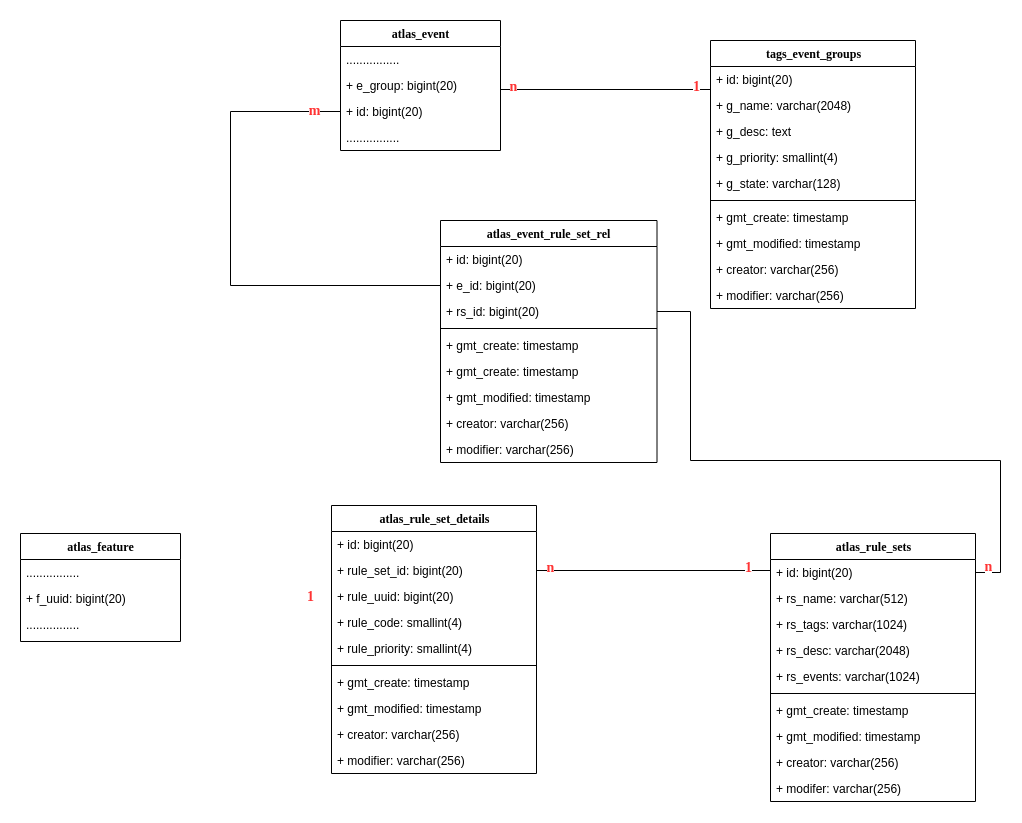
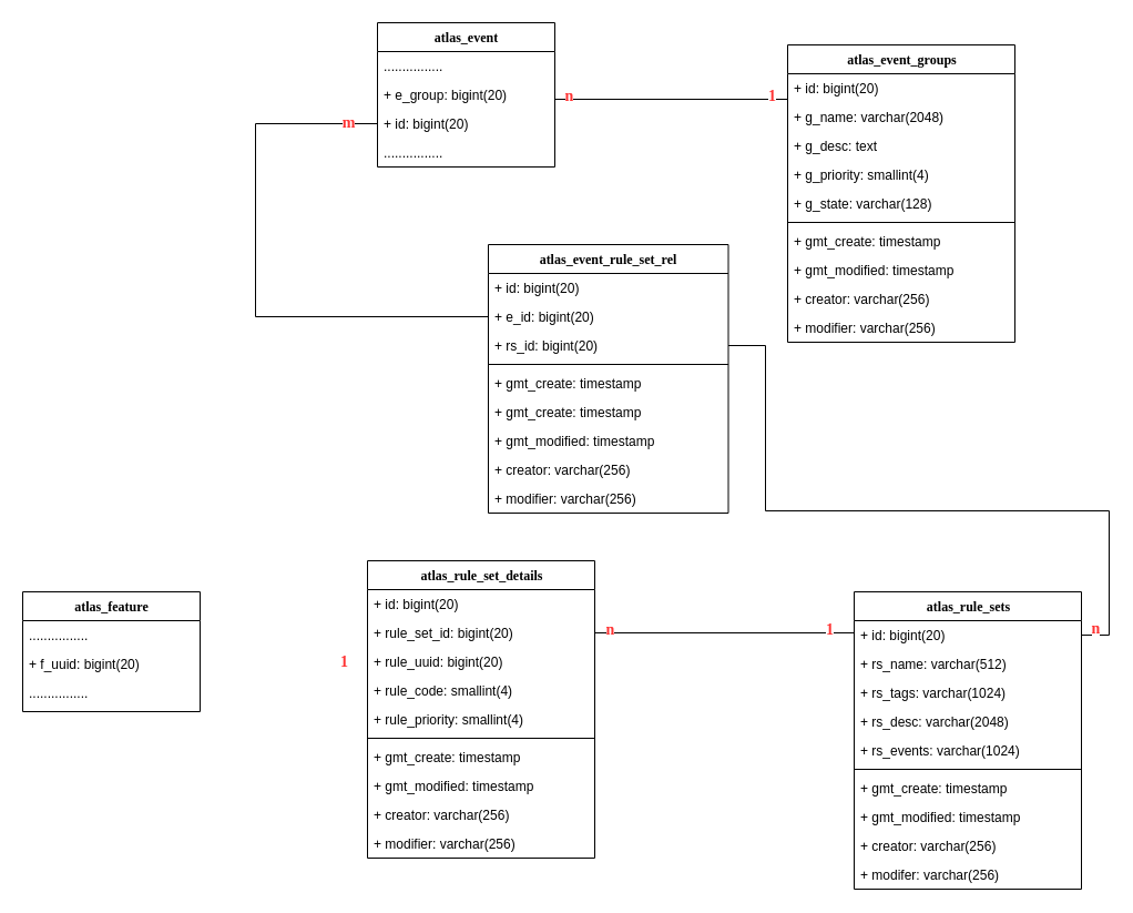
  <mxCell id="0" />
  <mxCell id="1" parent="0" />
  <mxCell id="2" value="atlas_event" style="swimlane;html=1;fontStyle=1;align=center;verticalAlign=top;childLayout=stackLayout;horizontal=1;startSize=26;horizontalStack=0;resizeParent=1;resizeLast=0;collapsible=1;marginBottom=0;swimlaneFillColor=#ffffff;rounded=0;shadow=0;comic=0;labelBackgroundColor=none;strokeWidth=1;fillColor=none;fontFamily=Verdana;fontSize=12" vertex="1" parent="1"><mxGeometry x="340" y="20" width="160" height="130" as="geometry" /></mxCell>
  <mxCell id="3" value="................" style="text;html=1;strokeColor=none;fillColor=none;align=left;verticalAlign=top;spacingLeft=4;spacingRight=4;whiteSpace=wrap;overflow=hidden;rotatable=0;points=[[0,0.5],[1,0.5]];portConstraint=eastwest;" vertex="1" parent="2"><mxGeometry y="26" width="160" height="26" as="geometry" /></mxCell>
  <mxCell id="4" value="+ e_group: bigint(20)" style="text;html=1;strokeColor=none;fillColor=none;align=left;verticalAlign=top;spacingLeft=4;spacingRight=4;whiteSpace=wrap;overflow=hidden;rotatable=0;points=[[0,0.5],[1,0.5]];portConstraint=eastwest;" vertex="1" parent="2"><mxGeometry y="52" width="160" height="26" as="geometry" /></mxCell>
  <mxCell id="5" value="+ id: bigint(20)" style="text;html=1;strokeColor=none;fillColor=none;align=left;verticalAlign=top;spacingLeft=4;spacingRight=4;whiteSpace=wrap;overflow=hidden;rotatable=0;points=[[0,0.5],[1,0.5]];portConstraint=eastwest;" vertex="1" parent="2"><mxGeometry y="78" width="160" height="26" as="geometry" /></mxCell>
  <mxCell id="6" value="................" style="text;html=1;strokeColor=none;fillColor=none;align=left;verticalAlign=top;spacingLeft=4;spacingRight=4;whiteSpace=wrap;overflow=hidden;rotatable=0;points=[[0,0.5],[1,0.5]];portConstraint=eastwest;" vertex="1" parent="2"><mxGeometry y="104" width="160" height="26" as="geometry" /></mxCell>
  <mxCell id="7" style="edgeStyle=orthogonalEdgeStyle;rounded=0;html=1;labelBackgroundColor=none;startArrow=none;startFill=0;startSize=8;endArrow=none;endFill=0;endSize=16;fontFamily=Verdana;fontSize=12;exitX=0;exitY=0.5;exitDx=0;exitDy=0;" edge="1" parent="1" source="10"><mxGeometry relative="1" as="geometry"><Array as="points"><mxPoint x="710" y="89" /><mxPoint x="500" y="89" /></Array><mxPoint x="640" y="131" as="sourcePoint" /><mxPoint x="500" y="89" as="targetPoint" /></mxGeometry></mxCell>
  <mxCell id="8" value="&lt;b&gt;&lt;font style=&quot;font-size: 14px&quot;&gt;n&lt;/font&gt;&lt;/b&gt;" style="text;html=1;resizable=0;points=[];align=center;verticalAlign=middle;labelBackgroundColor=#ffffff;fontSize=12;fontFamily=Verdana;fontColor=#FF3333;" vertex="1" connectable="0" parent="7"><mxGeometry x="0.892" y="-1" relative="1" as="geometry"><mxPoint y="-2" as="offset" /></mxGeometry></mxCell>
- <mxCell id="9" value="tags_event_groups" style="swimlane;html=1;fontStyle=1;align=center;verticalAlign=top;childLayout=stackLayout;horizontal=1;startSize=26;horizontalStack=0;resizeParent=1;resizeLast=0;collapsible=1;marginBottom=0;swimlaneFillColor=#ffffff;rounded=0;shadow=0;comic=0;labelBackgroundColor=none;strokeWidth=1;fillColor=none;fontFamily=Verdana;fontSize=12" vertex="1" parent="1"><mxGeometry x="710" y="40" width="205" height="268" as="geometry" /></mxCell>
+ <mxCell id="9" value="atlas_event_groups" style="swimlane;html=1;fontStyle=1;align=center;verticalAlign=top;childLayout=stackLayout;horizontal=1;startSize=26;horizontalStack=0;resizeParent=1;resizeLast=0;collapsible=1;marginBottom=0;swimlaneFillColor=#ffffff;rounded=0;shadow=0;comic=0;labelBackgroundColor=none;strokeWidth=1;fillColor=none;fontFamily=Verdana;fontSize=12" vertex="1" parent="1"><mxGeometry x="710" y="40" width="205" height="268" as="geometry" /></mxCell>
  <mxCell id="10" value="+ id: bigint(20)" style="text;html=1;strokeColor=none;fillColor=none;align=left;verticalAlign=top;spacingLeft=4;spacingRight=4;whiteSpace=wrap;overflow=hidden;rotatable=0;points=[[0,0.5],[1,0.5]];portConstraint=eastwest;" vertex="1" parent="9"><mxGeometry y="26" width="205" height="26" as="geometry" /></mxCell>
  <mxCell id="11" value="+ g_name: varchar(2048)" style="text;html=1;strokeColor=none;fillColor=none;align=left;verticalAlign=top;spacingLeft=4;spacingRight=4;whiteSpace=wrap;overflow=hidden;rotatable=0;points=[[0,0.5],[1,0.5]];portConstraint=eastwest;" vertex="1" parent="9"><mxGeometry y="52" width="205" height="26" as="geometry" /></mxCell>
  <mxCell id="12" value="+ g_desc: text" style="text;html=1;strokeColor=none;fillColor=none;align=left;verticalAlign=top;spacingLeft=4;spacingRight=4;whiteSpace=wrap;overflow=hidden;rotatable=0;points=[[0,0.5],[1,0.5]];portConstraint=eastwest;" vertex="1" parent="9"><mxGeometry y="78" width="205" height="26" as="geometry" /></mxCell>
  <mxCell id="13" value="+ g_priority: smallint(4)" style="text;html=1;strokeColor=none;fillColor=none;align=left;verticalAlign=top;spacingLeft=4;spacingRight=4;whiteSpace=wrap;overflow=hidden;rotatable=0;points=[[0,0.5],[1,0.5]];portConstraint=eastwest;" vertex="1" parent="9"><mxGeometry y="104" width="205" height="26" as="geometry" /></mxCell>
  <mxCell id="14" value="+ g_state: varchar(128)" style="text;html=1;strokeColor=none;fillColor=none;align=left;verticalAlign=top;spacingLeft=4;spacingRight=4;whiteSpace=wrap;overflow=hidden;rotatable=0;points=[[0,0.5],[1,0.5]];portConstraint=eastwest;" vertex="1" parent="9"><mxGeometry y="130" width="205" height="26" as="geometry" /></mxCell>
  <mxCell id="15" value="" style="line;html=1;strokeWidth=1;fillColor=none;align=left;verticalAlign=middle;spacingTop=-1;spacingLeft=3;spacingRight=3;rotatable=0;labelPosition=right;points=[];portConstraint=eastwest;" vertex="1" parent="9"><mxGeometry y="156" width="205" height="8" as="geometry" /></mxCell>
  <mxCell id="16" value="+ gmt_create: timestamp" style="text;html=1;strokeColor=none;fillColor=none;align=left;verticalAlign=top;spacingLeft=4;spacingRight=4;whiteSpace=wrap;overflow=hidden;rotatable=0;points=[[0,0.5],[1,0.5]];portConstraint=eastwest;" vertex="1" parent="9"><mxGeometry y="164" width="205" height="26" as="geometry" /></mxCell>
  <mxCell id="17" value="+ gmt_modified: timestamp" style="text;html=1;strokeColor=none;fillColor=none;align=left;verticalAlign=top;spacingLeft=4;spacingRight=4;whiteSpace=wrap;overflow=hidden;rotatable=0;points=[[0,0.5],[1,0.5]];portConstraint=eastwest;" vertex="1" parent="9"><mxGeometry y="190" width="205" height="26" as="geometry" /></mxCell>
  <mxCell id="18" value="+ creator: varchar(256)" style="text;html=1;strokeColor=none;fillColor=none;align=left;verticalAlign=top;spacingLeft=4;spacingRight=4;whiteSpace=wrap;overflow=hidden;rotatable=0;points=[[0,0.5],[1,0.5]];portConstraint=eastwest;" vertex="1" parent="9"><mxGeometry y="216" width="205" height="26" as="geometry" /></mxCell>
  <mxCell id="19" value="+ modifier: varchar(256)" style="text;html=1;strokeColor=none;fillColor=none;align=left;verticalAlign=top;spacingLeft=4;spacingRight=4;whiteSpace=wrap;overflow=hidden;rotatable=0;points=[[0,0.5],[1,0.5]];portConstraint=eastwest;" vertex="1" parent="9"><mxGeometry y="242" width="205" height="26" as="geometry" /></mxCell>
  <mxCell id="20" value="&lt;b&gt;&lt;font style=&quot;font-size: 14px&quot;&gt;1&lt;/font&gt;&lt;/b&gt;" style="text;html=1;resizable=0;points=[];align=center;verticalAlign=middle;labelBackgroundColor=#ffffff;fontSize=12;fontFamily=Verdana;fontColor=#FF3333;" vertex="1" connectable="0" parent="1"><mxGeometry x="536" y="90" as="geometry"><mxPoint x="159" y="-4" as="offset" /></mxGeometry></mxCell>
  <mxCell id="21" value="atlas_rule_set_details" style="swimlane;html=1;fontStyle=1;align=center;verticalAlign=top;childLayout=stackLayout;horizontal=1;startSize=26;horizontalStack=0;resizeParent=1;resizeLast=0;collapsible=1;marginBottom=0;swimlaneFillColor=#ffffff;rounded=0;shadow=0;comic=0;labelBackgroundColor=none;strokeWidth=1;fillColor=none;fontFamily=Verdana;fontSize=12" vertex="1" parent="1"><mxGeometry x="331" y="505" width="205" height="268" as="geometry" /></mxCell>
  <mxCell id="22" value="+ id: bigint(20)" style="text;html=1;strokeColor=none;fillColor=none;align=left;verticalAlign=top;spacingLeft=4;spacingRight=4;whiteSpace=wrap;overflow=hidden;rotatable=0;points=[[0,0.5],[1,0.5]];portConstraint=eastwest;" vertex="1" parent="21"><mxGeometry y="26" width="205" height="26" as="geometry" /></mxCell>
  <mxCell id="23" value="+ rule_set_id: bigint(20)" style="text;html=1;strokeColor=none;fillColor=none;align=left;verticalAlign=top;spacingLeft=4;spacingRight=4;whiteSpace=wrap;overflow=hidden;rotatable=0;points=[[0,0.5],[1,0.5]];portConstraint=eastwest;" vertex="1" parent="21"><mxGeometry y="52" width="205" height="26" as="geometry" /></mxCell>
  <mxCell id="24" value="+ rule_uuid: bigint(20)" style="text;html=1;strokeColor=none;fillColor=none;align=left;verticalAlign=top;spacingLeft=4;spacingRight=4;whiteSpace=wrap;overflow=hidden;rotatable=0;points=[[0,0.5],[1,0.5]];portConstraint=eastwest;" vertex="1" parent="21"><mxGeometry y="78" width="205" height="26" as="geometry" /></mxCell>
  <mxCell id="25" value="+ rule_code: smallint(4)" style="text;html=1;strokeColor=none;fillColor=none;align=left;verticalAlign=top;spacingLeft=4;spacingRight=4;whiteSpace=wrap;overflow=hidden;rotatable=0;points=[[0,0.5],[1,0.5]];portConstraint=eastwest;" vertex="1" parent="21"><mxGeometry y="104" width="205" height="26" as="geometry" /></mxCell>
  <mxCell id="26" value="+ rule_priority: smallint(4)" style="text;html=1;strokeColor=none;fillColor=none;align=left;verticalAlign=top;spacingLeft=4;spacingRight=4;whiteSpace=wrap;overflow=hidden;rotatable=0;points=[[0,0.5],[1,0.5]];portConstraint=eastwest;" vertex="1" parent="21"><mxGeometry y="130" width="205" height="26" as="geometry" /></mxCell>
  <mxCell id="27" value="" style="line;html=1;strokeWidth=1;fillColor=none;align=left;verticalAlign=middle;spacingTop=-1;spacingLeft=3;spacingRight=3;rotatable=0;labelPosition=right;points=[];portConstraint=eastwest;" vertex="1" parent="21"><mxGeometry y="156" width="205" height="8" as="geometry" /></mxCell>
  <mxCell id="28" value="+ gmt_create: timestamp" style="text;html=1;strokeColor=none;fillColor=none;align=left;verticalAlign=top;spacingLeft=4;spacingRight=4;whiteSpace=wrap;overflow=hidden;rotatable=0;points=[[0,0.5],[1,0.5]];portConstraint=eastwest;" vertex="1" parent="21"><mxGeometry y="164" width="205" height="26" as="geometry" /></mxCell>
  <mxCell id="29" value="+ gmt_modified: timestamp" style="text;html=1;strokeColor=none;fillColor=none;align=left;verticalAlign=top;spacingLeft=4;spacingRight=4;whiteSpace=wrap;overflow=hidden;rotatable=0;points=[[0,0.5],[1,0.5]];portConstraint=eastwest;" vertex="1" parent="21"><mxGeometry y="190" width="205" height="26" as="geometry" /></mxCell>
  <mxCell id="30" value="+ creator: varchar(256)" style="text;html=1;strokeColor=none;fillColor=none;align=left;verticalAlign=top;spacingLeft=4;spacingRight=4;whiteSpace=wrap;overflow=hidden;rotatable=0;points=[[0,0.5],[1,0.5]];portConstraint=eastwest;" vertex="1" parent="21"><mxGeometry y="216" width="205" height="26" as="geometry" /></mxCell>
  <mxCell id="31" value="+ modifier: varchar(256)" style="text;html=1;strokeColor=none;fillColor=none;align=left;verticalAlign=top;spacingLeft=4;spacingRight=4;whiteSpace=wrap;overflow=hidden;rotatable=0;points=[[0,0.5],[1,0.5]];portConstraint=eastwest;" vertex="1" parent="21"><mxGeometry y="242" width="205" height="26" as="geometry" /></mxCell>
  <mxCell id="32" value="atlas_rule_sets" style="swimlane;html=1;fontStyle=1;align=center;verticalAlign=top;childLayout=stackLayout;horizontal=1;startSize=26;horizontalStack=0;resizeParent=1;resizeLast=0;collapsible=1;marginBottom=0;swimlaneFillColor=#ffffff;rounded=0;shadow=0;comic=0;labelBackgroundColor=none;strokeWidth=1;fillColor=none;fontFamily=Verdana;fontSize=12" vertex="1" parent="1"><mxGeometry x="770" y="533" width="205" height="268" as="geometry" /></mxCell>
  <mxCell id="33" value="+ id: bigint(20)" style="text;html=1;strokeColor=none;fillColor=none;align=left;verticalAlign=top;spacingLeft=4;spacingRight=4;whiteSpace=wrap;overflow=hidden;rotatable=0;points=[[0,0.5],[1,0.5]];portConstraint=eastwest;" vertex="1" parent="32"><mxGeometry y="26" width="205" height="26" as="geometry" /></mxCell>
  <mxCell id="34" value="+ rs_name: varchar(512)" style="text;html=1;strokeColor=none;fillColor=none;align=left;verticalAlign=top;spacingLeft=4;spacingRight=4;whiteSpace=wrap;overflow=hidden;rotatable=0;points=[[0,0.5],[1,0.5]];portConstraint=eastwest;" vertex="1" parent="32"><mxGeometry y="52" width="205" height="26" as="geometry" /></mxCell>
  <mxCell id="35" value="+ rs_tags: varchar(1024)" style="text;html=1;strokeColor=none;fillColor=none;align=left;verticalAlign=top;spacingLeft=4;spacingRight=4;whiteSpace=wrap;overflow=hidden;rotatable=0;points=[[0,0.5],[1,0.5]];portConstraint=eastwest;" vertex="1" parent="32"><mxGeometry y="78" width="205" height="26" as="geometry" /></mxCell>
  <mxCell id="36" value="+ rs_desc: varchar(2048)" style="text;html=1;strokeColor=none;fillColor=none;align=left;verticalAlign=top;spacingLeft=4;spacingRight=4;whiteSpace=wrap;overflow=hidden;rotatable=0;points=[[0,0.5],[1,0.5]];portConstraint=eastwest;" vertex="1" parent="32"><mxGeometry y="104" width="205" height="26" as="geometry" /></mxCell>
  <mxCell id="37" value="+ rs_events: varchar(1024)" style="text;html=1;strokeColor=none;fillColor=none;align=left;verticalAlign=top;spacingLeft=4;spacingRight=4;whiteSpace=wrap;overflow=hidden;rotatable=0;points=[[0,0.5],[1,0.5]];portConstraint=eastwest;" vertex="1" parent="32"><mxGeometry y="130" width="205" height="26" as="geometry" /></mxCell>
  <mxCell id="38" value="" style="line;html=1;strokeWidth=1;fillColor=none;align=left;verticalAlign=middle;spacingTop=-1;spacingLeft=3;spacingRight=3;rotatable=0;labelPosition=right;points=[];portConstraint=eastwest;" vertex="1" parent="32"><mxGeometry y="156" width="205" height="8" as="geometry" /></mxCell>
  <mxCell id="39" value="+ gmt_create: timestamp" style="text;html=1;strokeColor=none;fillColor=none;align=left;verticalAlign=top;spacingLeft=4;spacingRight=4;whiteSpace=wrap;overflow=hidden;rotatable=0;points=[[0,0.5],[1,0.5]];portConstraint=eastwest;" vertex="1" parent="32"><mxGeometry y="164" width="205" height="26" as="geometry" /></mxCell>
  <mxCell id="40" value="+ gmt_modified: timestamp" style="text;html=1;strokeColor=none;fillColor=none;align=left;verticalAlign=top;spacingLeft=4;spacingRight=4;whiteSpace=wrap;overflow=hidden;rotatable=0;points=[[0,0.5],[1,0.5]];portConstraint=eastwest;" vertex="1" parent="32"><mxGeometry y="190" width="205" height="26" as="geometry" /></mxCell>
  <mxCell id="41" value="+ creator: varchar(256)" style="text;html=1;strokeColor=none;fillColor=none;align=left;verticalAlign=top;spacingLeft=4;spacingRight=4;whiteSpace=wrap;overflow=hidden;rotatable=0;points=[[0,0.5],[1,0.5]];portConstraint=eastwest;" vertex="1" parent="32"><mxGeometry y="216" width="205" height="26" as="geometry" /></mxCell>
  <mxCell id="42" value="+ modifer: varchar(256)" style="text;html=1;strokeColor=none;fillColor=none;align=left;verticalAlign=top;spacingLeft=4;spacingRight=4;whiteSpace=wrap;overflow=hidden;rotatable=0;points=[[0,0.5],[1,0.5]];portConstraint=eastwest;" vertex="1" parent="32"><mxGeometry y="242" width="205" height="26" as="geometry" /></mxCell>
  <mxCell id="43" style="edgeStyle=orthogonalEdgeStyle;rounded=0;html=1;labelBackgroundColor=none;startArrow=none;startFill=0;startSize=8;endArrow=none;endFill=0;endSize=16;fontFamily=Verdana;fontSize=12;exitX=0;exitY=0.5;exitDx=0;exitDy=0;entryX=1;entryY=0.5;entryDx=0;entryDy=0;" edge="1" parent="1" source="33" target="23"><mxGeometry relative="1" as="geometry"><Array as="points"><mxPoint x="770" y="570" /></Array><mxPoint x="730" y="430" as="sourcePoint" /><mxPoint x="580" y="540" as="targetPoint" /></mxGeometry></mxCell>
  <mxCell id="44" value="&lt;b&gt;&lt;font style=&quot;font-size: 14px&quot;&gt;n&lt;/font&gt;&lt;/b&gt;" style="text;html=1;resizable=0;points=[];align=center;verticalAlign=middle;labelBackgroundColor=#ffffff;fontSize=12;fontFamily=Verdana;fontColor=#FF3333;" vertex="1" connectable="0" parent="43"><mxGeometry x="0.892" y="-1" relative="1" as="geometry"><mxPoint y="-2" as="offset" /></mxGeometry></mxCell>
  <mxCell id="45" value="&lt;b&gt;&lt;font style=&quot;font-size: 14px&quot;&gt;1&lt;/font&gt;&lt;/b&gt;" style="text;html=1;resizable=0;points=[];align=center;verticalAlign=middle;labelBackgroundColor=#ffffff;fontSize=12;fontFamily=Verdana;fontColor=#FF3333;" vertex="1" connectable="0" parent="1"><mxGeometry x="559" y="580" as="geometry"><mxPoint x="188" y="-13" as="offset" /></mxGeometry></mxCell>
  <mxCell id="46" value="atlas_feature" style="swimlane;html=1;fontStyle=1;align=center;verticalAlign=top;childLayout=stackLayout;horizontal=1;startSize=26;horizontalStack=0;resizeParent=1;resizeLast=0;collapsible=1;marginBottom=0;swimlaneFillColor=#ffffff;rounded=0;shadow=0;comic=0;labelBackgroundColor=none;strokeWidth=1;fillColor=none;fontFamily=Verdana;fontSize=12" vertex="1" parent="1"><mxGeometry x="20" y="533" width="160" height="108" as="geometry" /></mxCell>
  <mxCell id="47" value="................" style="text;html=1;strokeColor=none;fillColor=none;align=left;verticalAlign=top;spacingLeft=4;spacingRight=4;whiteSpace=wrap;overflow=hidden;rotatable=0;points=[[0,0.5],[1,0.5]];portConstraint=eastwest;" vertex="1" parent="46"><mxGeometry y="26" width="160" height="26" as="geometry" /></mxCell>
  <mxCell id="48" value="+ f_uuid: bigint(20)" style="text;html=1;strokeColor=none;fillColor=none;align=left;verticalAlign=top;spacingLeft=4;spacingRight=4;whiteSpace=wrap;overflow=hidden;rotatable=0;points=[[0,0.5],[1,0.5]];portConstraint=eastwest;" vertex="1" parent="46"><mxGeometry y="52" width="160" height="26" as="geometry" /></mxCell>
  <mxCell id="49" value="................" style="text;html=1;strokeColor=none;fillColor=none;align=left;verticalAlign=top;spacingLeft=4;spacingRight=4;whiteSpace=wrap;overflow=hidden;rotatable=0;points=[[0,0.5],[1,0.5]];portConstraint=eastwest;" vertex="1" parent="46"><mxGeometry y="78" width="160" height="26" as="geometry" /></mxCell>
  <mxCell id="50" value="&lt;b&gt;&lt;font style=&quot;font-size: 14px&quot;&gt;1&lt;/font&gt;&lt;/b&gt;" style="text;html=1;resizable=0;points=[];align=center;verticalAlign=middle;labelBackgroundColor=#ffffff;fontSize=12;fontFamily=Verdana;fontColor=#FF3333;" vertex="1" connectable="0" parent="1"><mxGeometry x="203" y="608" as="geometry"><mxPoint x="106" y="-12" as="offset" /></mxGeometry></mxCell>
  <mxCell id="51" value="atlas_event_rule_set_rel" style="swimlane;html=1;fontStyle=1;align=center;verticalAlign=top;childLayout=stackLayout;horizontal=1;startSize=26;horizontalStack=0;resizeParent=1;resizeLast=0;collapsible=1;marginBottom=0;swimlaneFillColor=#ffffff;rounded=0;shadow=0;comic=0;labelBackgroundColor=none;strokeWidth=1;fillColor=none;fontFamily=Verdana;fontSize=12" vertex="1" parent="1"><mxGeometry x="440" y="220" width="216.5" height="242" as="geometry" /></mxCell>
  <mxCell id="52" value="+ id: bigint(20)" style="text;html=1;strokeColor=none;fillColor=none;align=left;verticalAlign=top;spacingLeft=4;spacingRight=4;whiteSpace=wrap;overflow=hidden;rotatable=0;points=[[0,0.5],[1,0.5]];portConstraint=eastwest;" vertex="1" parent="51"><mxGeometry y="26" width="216.5" height="26" as="geometry" /></mxCell>
  <mxCell id="53" value="+ e_id: bigint(20)" style="text;html=1;strokeColor=none;fillColor=none;align=left;verticalAlign=top;spacingLeft=4;spacingRight=4;whiteSpace=wrap;overflow=hidden;rotatable=0;points=[[0,0.5],[1,0.5]];portConstraint=eastwest;" vertex="1" parent="51"><mxGeometry y="52" width="216.5" height="26" as="geometry" /></mxCell>
  <mxCell id="54" value="+ rs_id: bigint(20)" style="text;html=1;strokeColor=none;fillColor=none;align=left;verticalAlign=top;spacingLeft=4;spacingRight=4;whiteSpace=wrap;overflow=hidden;rotatable=0;points=[[0,0.5],[1,0.5]];portConstraint=eastwest;" vertex="1" parent="51"><mxGeometry y="78" width="216.5" height="26" as="geometry" /></mxCell>
  <mxCell id="55" value="" style="line;html=1;strokeWidth=1;fillColor=none;align=left;verticalAlign=middle;spacingTop=-1;spacingLeft=3;spacingRight=3;rotatable=0;labelPosition=right;points=[];portConstraint=eastwest;" vertex="1" parent="51"><mxGeometry y="104" width="216.5" height="8" as="geometry" /></mxCell>
  <mxCell id="56" value="+ gmt_create: timestamp" style="text;html=1;strokeColor=none;fillColor=none;align=left;verticalAlign=top;spacingLeft=4;spacingRight=4;whiteSpace=wrap;overflow=hidden;rotatable=0;points=[[0,0.5],[1,0.5]];portConstraint=eastwest;" vertex="1" parent="51"><mxGeometry y="112" width="216.5" height="26" as="geometry" /></mxCell>
  <mxCell id="57" value="+ gmt_create: timestamp" style="text;html=1;strokeColor=none;fillColor=none;align=left;verticalAlign=top;spacingLeft=4;spacingRight=4;whiteSpace=wrap;overflow=hidden;rotatable=0;points=[[0,0.5],[1,0.5]];portConstraint=eastwest;" vertex="1" parent="51"><mxGeometry y="138" width="216.5" height="26" as="geometry" /></mxCell>
  <mxCell id="58" value="+ gmt_modified: timestamp" style="text;html=1;strokeColor=none;fillColor=none;align=left;verticalAlign=top;spacingLeft=4;spacingRight=4;whiteSpace=wrap;overflow=hidden;rotatable=0;points=[[0,0.5],[1,0.5]];portConstraint=eastwest;" vertex="1" parent="51"><mxGeometry y="164" width="216.5" height="26" as="geometry" /></mxCell>
  <mxCell id="59" value="+ creator: varchar(256)" style="text;html=1;strokeColor=none;fillColor=none;align=left;verticalAlign=top;spacingLeft=4;spacingRight=4;whiteSpace=wrap;overflow=hidden;rotatable=0;points=[[0,0.5],[1,0.5]];portConstraint=eastwest;" vertex="1" parent="51"><mxGeometry y="190" width="216.5" height="26" as="geometry" /></mxCell>
  <mxCell id="60" value="+ modifier: varchar(256)" style="text;html=1;strokeColor=none;fillColor=none;align=left;verticalAlign=top;spacingLeft=4;spacingRight=4;whiteSpace=wrap;overflow=hidden;rotatable=0;points=[[0,0.5],[1,0.5]];portConstraint=eastwest;" vertex="1" parent="51"><mxGeometry y="216" width="216.5" height="26" as="geometry" /></mxCell>
  <mxCell id="61" style="edgeStyle=orthogonalEdgeStyle;rounded=0;html=1;labelBackgroundColor=none;startArrow=none;startFill=0;startSize=8;endArrow=none;endFill=0;endSize=16;fontFamily=Verdana;fontSize=12;exitX=0;exitY=0.5;exitDx=0;exitDy=0;entryX=0;entryY=0.5;entryDx=0;entryDy=0;" edge="1" parent="1" source="53" target="5"><mxGeometry relative="1" as="geometry"><Array as="points"><mxPoint x="230" y="285" /><mxPoint x="230" y="111" /></Array><mxPoint x="270" y="190" as="sourcePoint" /><mxPoint x="60" y="200" as="targetPoint" /></mxGeometry></mxCell>
  <mxCell id="62" value="&lt;b&gt;&lt;font style=&quot;font-size: 14px&quot;&gt;m&lt;/font&gt;&lt;/b&gt;" style="text;html=1;resizable=0;points=[];align=center;verticalAlign=middle;labelBackgroundColor=#ffffff;fontSize=12;fontFamily=Verdana;fontColor=#FF3333;" vertex="1" connectable="0" parent="61"><mxGeometry x="0.892" y="-1" relative="1" as="geometry"><mxPoint y="-2" as="offset" /></mxGeometry></mxCell>
  <mxCell id="63" style="edgeStyle=orthogonalEdgeStyle;rounded=0;html=1;labelBackgroundColor=none;startArrow=none;startFill=0;startSize=8;endArrow=none;endFill=0;endSize=16;fontFamily=Verdana;fontSize=12;entryX=1;entryY=0.5;entryDx=0;entryDy=0;exitX=1;exitY=0.5;exitDx=0;exitDy=0;" edge="1" parent="1" source="33" target="54"><mxGeometry relative="1" as="geometry"><Array as="points"><mxPoint x="1000" y="572" /><mxPoint x="1000" y="460" /><mxPoint x="690" y="460" /><mxPoint x="690" y="311" /></Array><mxPoint x="980" y="572" as="sourcePoint" /><mxPoint x="680" y="308" as="targetPoint" /></mxGeometry></mxCell>
  <mxCell id="64" value="&lt;b&gt;&lt;font style=&quot;font-size: 14px&quot;&gt;n&lt;/font&gt;&lt;/b&gt;" style="text;html=1;resizable=0;points=[];align=center;verticalAlign=middle;labelBackgroundColor=#ffffff;fontSize=12;fontFamily=Verdana;fontColor=#FF3333;" vertex="1" connectable="0" parent="1"><mxGeometry x="559" y="569" as="geometry"><mxPoint x="428" y="-3" as="offset" /></mxGeometry></mxCell>
